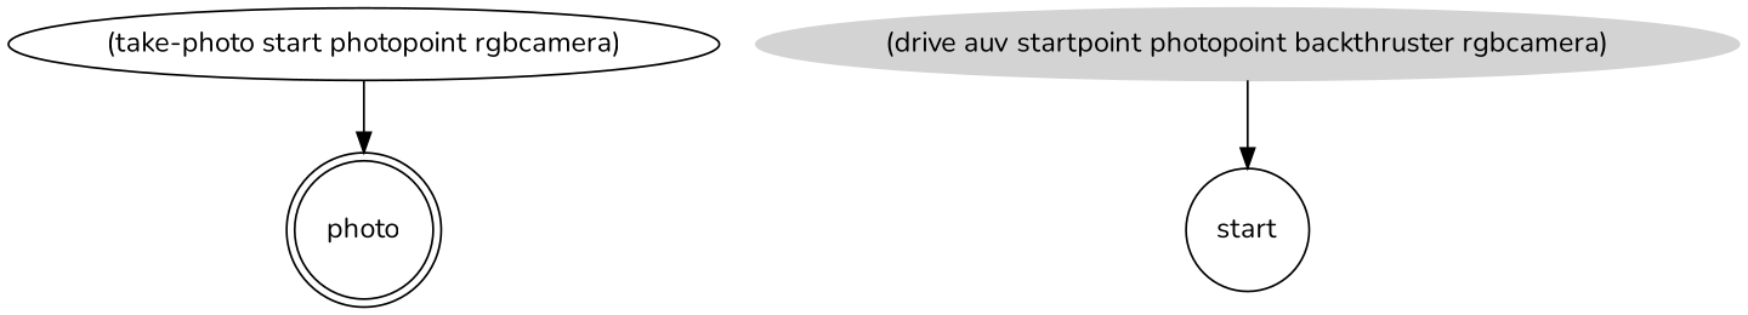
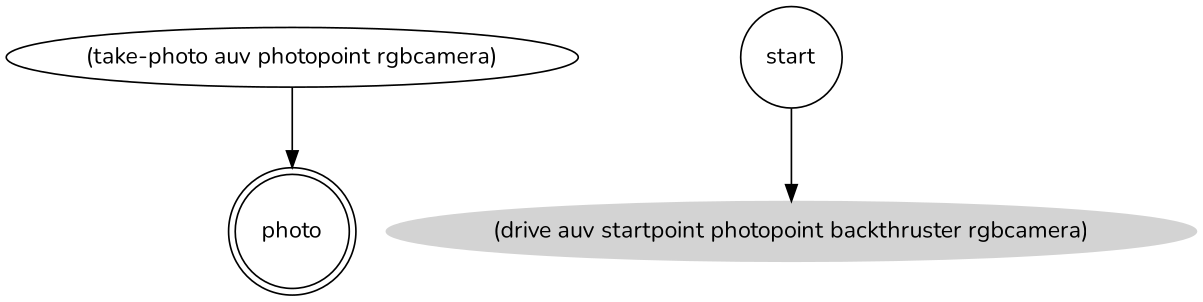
  strict digraph {
    fontname=Nunito
    node [fontname=Nunito shape=circle]
    edge [fontname=Nunito]
    n1 [label=photo peripheries=2]
-   "(take-photo auv photopoint rgbcamera)" [shape=ellipse label="(take-photo start photopoint rgbcamera)"]
+   "(take-photo auv photopoint rgbcamera)" [shape=ellipse]
    n3 [label=start peripheries=1]
    "(drive auv startpoint photopoint backthruster rgbcamera)" [color=lightgrey shape=ellipse style=filled]
    "(take-photo auv photopoint rgbcamera)" -> n1
-   "(drive auv startpoint photopoint backthruster rgbcamera)" -> n3
+   n3 -> "(drive auv startpoint photopoint backthruster rgbcamera)"
  }
